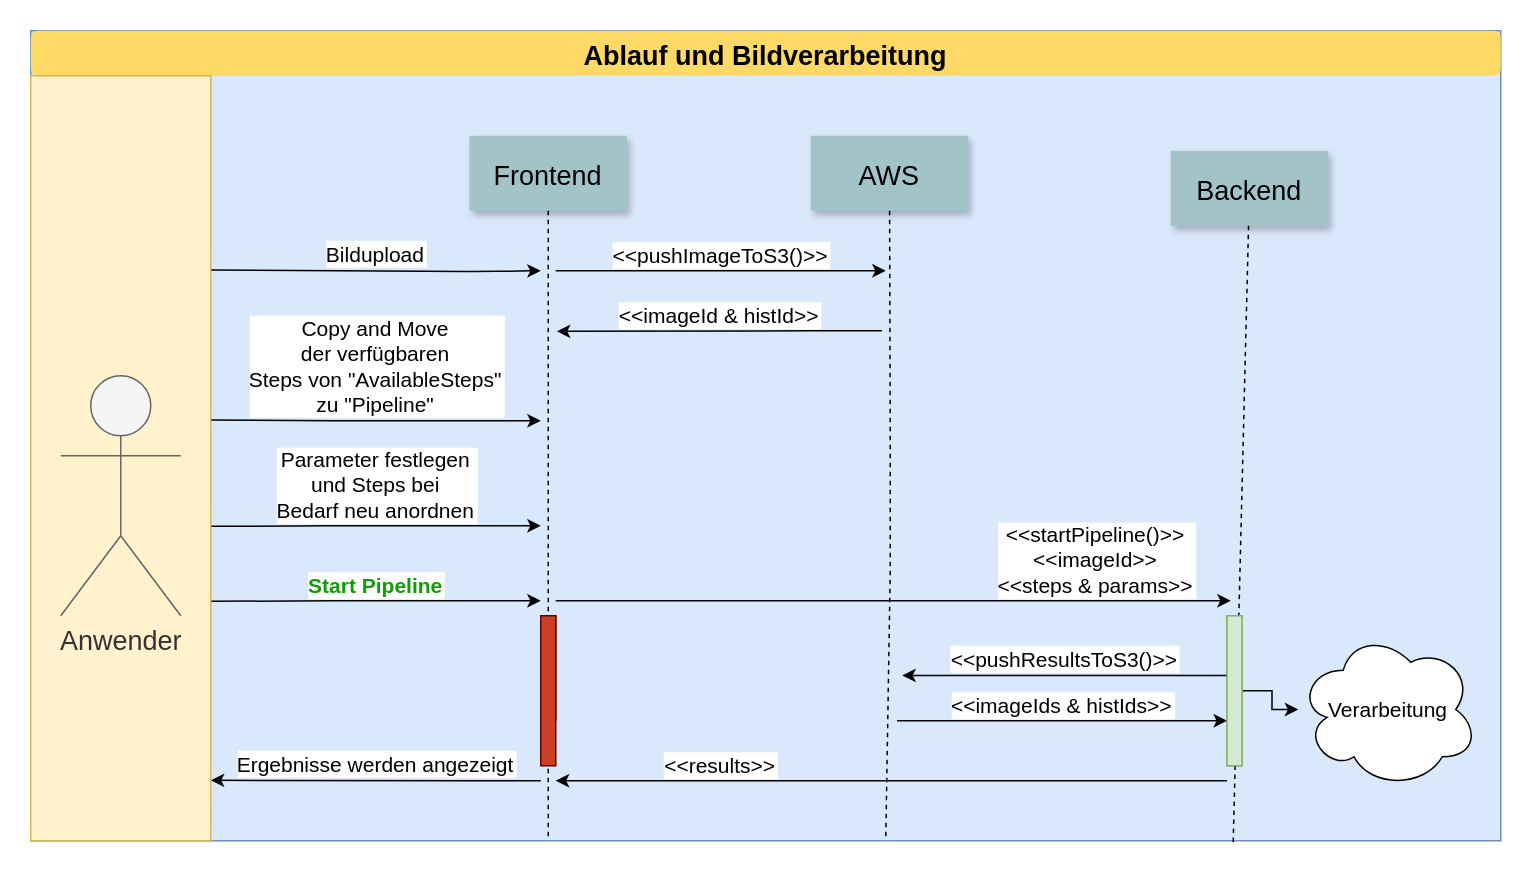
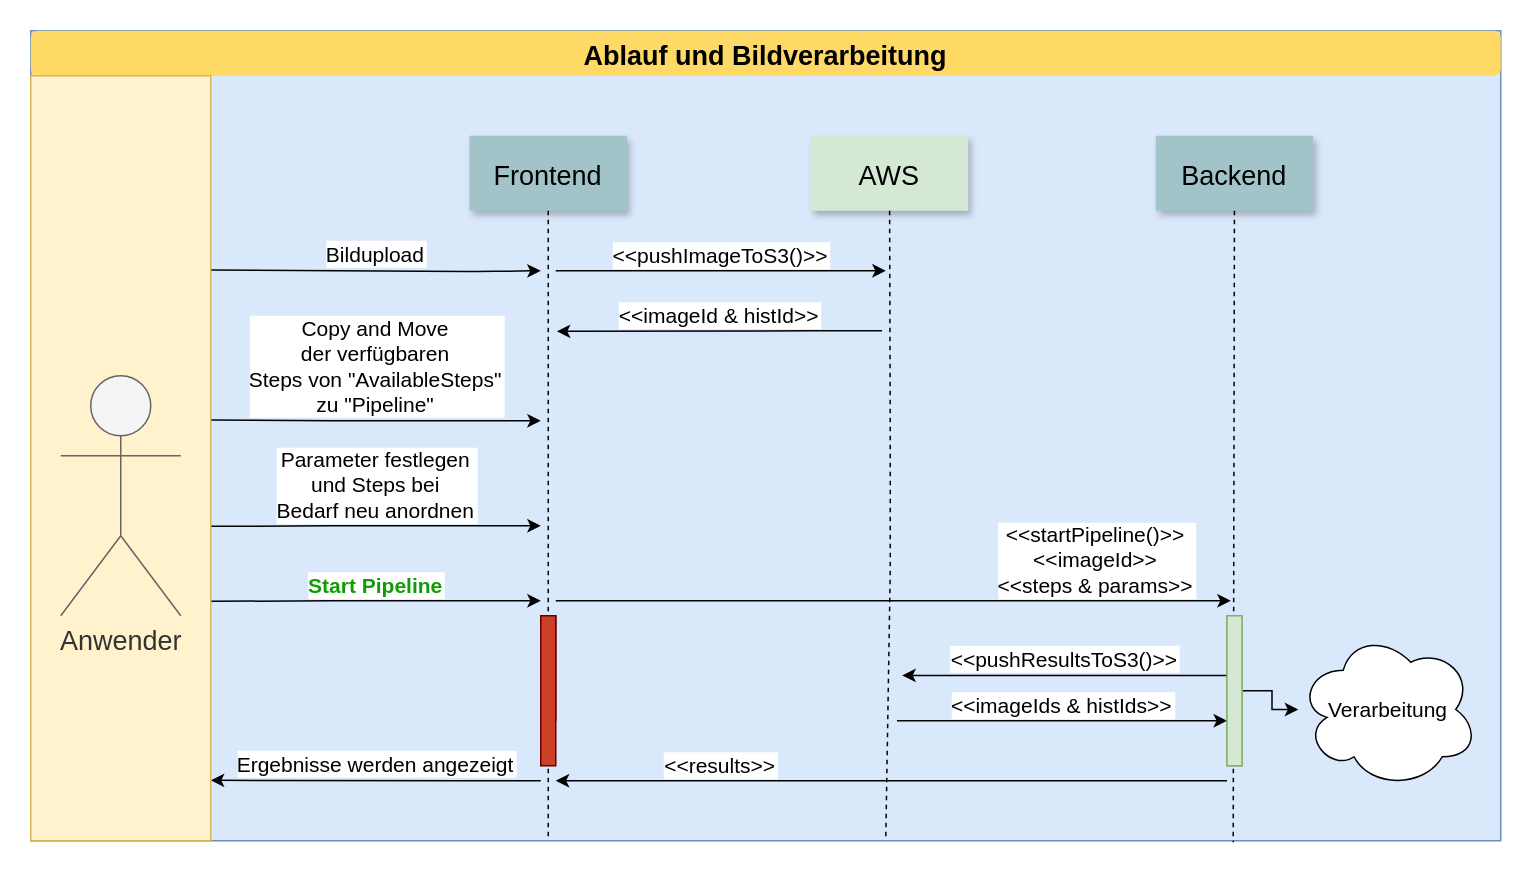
  <mxCell id="0" />
  <mxCell id="1" parent="0" />
  <mxCell id="2" value="" style="rounded=0;whiteSpace=wrap;html=1;fillColor=#dae8fc;strokeColor=#6c8ebf;" vertex="1" parent="1"><mxGeometry x="20" width="980" height="540" as="geometry" y="20" /></mxCell>
  <mxCell id="3" value="" style="fillColor=#CC4125;strokeColor=#660000" vertex="1" parent="1"><mxGeometry x="360" y="410" width="10" height="70" as="geometry" /></mxCell>
  <mxCell id="4" value="Copy and Move&#10;der verfügbaren&#10;Steps von &quot;AvailableSteps&quot;&#10;zu &quot;Pipeline&quot;" style="edgeStyle=none;verticalLabelPosition=top;verticalAlign=bottom;labelPosition=left;align=center;exitX=1;exitY=0.45;exitDx=0;exitDy=0;exitPerimeter=0;fontSize=14;" edge="1" parent="1" source="27"><mxGeometry x="10" y="10" width="100" height="100" as="geometry"><mxPoint x="179.71" y="280.4" as="sourcePoint" /><mxPoint x="360" y="280" as="targetPoint" /><Array as="points"><mxPoint x="230" y="280" /></Array><mxPoint as="offset" /></mxGeometry></mxCell>
  <mxCell id="5" value="Frontend" style="shadow=1;fillColor=#A2C4C9;strokeColor=none;fontSize=18;" vertex="1" parent="1"><mxGeometry x="312.5" y="90" width="105" height="50" as="geometry" /></mxCell>
- <mxCell id="6" value="AWS" style="shadow=1;fillColor=#A2C4C9;strokeColor=none;fontSize=18;" vertex="1" parent="1"><mxGeometry x="540" y="90" width="105" height="50" as="geometry" /></mxCell>
+ <mxCell id="6" value="AWS" style="shadow=1;fillColor=#d5e8d4;strokeColor=none;fontSize=18;" vertex="1" parent="1"><mxGeometry x="540" y="90" width="105" height="50" as="geometry" /></mxCell>
  <mxCell id="7" value="" style="edgeStyle=none;endArrow=none;dashed=1;" edge="1" parent="1" source="6"><mxGeometry x="282.335" y="175" width="100" height="100" as="geometry"><mxPoint x="507.259" y="140" as="sourcePoint" /><mxPoint x="590" y="560" as="targetPoint" /><Array as="points"><mxPoint x="593" y="290" /><mxPoint x="593" y="380" /></Array></mxGeometry></mxCell>
  <mxCell id="8" value="&lt;&lt;pushImageToS3()&gt;&gt;" style="edgeStyle=none;verticalLabelPosition=top;verticalAlign=bottom;fontSize=14;" edge="1" parent="1"><mxGeometry x="7.5" y="-20.5" width="100" height="100" as="geometry"><mxPoint x="370" y="180" as="sourcePoint" /><mxPoint x="590" y="180" as="targetPoint" /><mxPoint as="offset" /></mxGeometry></mxCell>
  <mxCell id="9" value="" style="edgeStyle=orthogonalEdgeStyle;rounded=0;orthogonalLoop=1;jettySize=auto;html=1;" edge="1" parent="1" source="10" target="20"><mxGeometry relative="1" as="geometry" /></mxCell>
  <mxCell id="10" value="" style="fillColor=#d5e8d4;strokeColor=#82b366;" vertex="1" parent="1"><mxGeometry x="817.5" y="410" width="10" height="100" as="geometry" /></mxCell>
- <mxCell id="11" value="Backend" style="shadow=1;fillColor=#A2C4C9;strokeColor=none;fontSize=18;" vertex="1" parent="1"><mxGeometry x="780" y="100" width="105" height="50" as="geometry" /></mxCell>
+ <mxCell id="11" value="Backend" style="shadow=1;fillColor=#A2C4C9;strokeColor=none;fontSize=18;" vertex="1" parent="1"><mxGeometry x="770" y="90" width="105" height="50" as="geometry" /></mxCell>
  <mxCell id="12" value="" style="edgeStyle=none;endArrow=none;dashed=1;entryX=0.818;entryY=1.002;entryDx=0;entryDy=0;entryPerimeter=0;" edge="1" parent="1" source="11" target="2"><mxGeometry x="624.488" y="185.0" width="100" height="100" as="geometry"><mxPoint x="834.653" y="140" as="sourcePoint" /><mxPoint x="821.91" y="600.4" as="targetPoint" /></mxGeometry></mxCell>
  <mxCell id="13" value="" style="edgeStyle=elbowEdgeStyle;elbow=horizontal;endArrow=none;dashed=1;entryX=0.352;entryY=0.997;entryDx=0;entryDy=0;entryPerimeter=0;" edge="1" parent="1" source="5" target="2"><mxGeometry x="240.0" y="320" width="100" height="100" as="geometry"><mxPoint x="390" y="440" as="sourcePoint" /><mxPoint x="366" y="560" as="targetPoint" /></mxGeometry></mxCell>
  <mxCell id="14" value="Ablauf und Bildverarbeitung" style="rounded=1;fontStyle=1;fillColor=#FFD966;strokeColor=none;fontSize=18;" vertex="1" parent="1"><mxGeometry x="20" width="980" height="30" as="geometry" y="20" /></mxCell>
  <mxCell id="15" value="Bildupload" style="edgeStyle=none;verticalLabelPosition=top;verticalAlign=bottom;labelPosition=left;align=center;exitX=0.999;exitY=0.254;exitDx=0;exitDy=0;fontSize=14;exitPerimeter=0;" edge="1" parent="1" source="27"><mxGeometry x="10" y="10" width="100" height="100" as="geometry"><mxPoint x="179.71" y="180.4" as="sourcePoint" /><mxPoint x="360" y="180" as="targetPoint" /><Array as="points"><mxPoint x="320" y="180.5" /></Array><mxPoint as="offset" /></mxGeometry></mxCell>
  <mxCell id="16" value="&lt;&lt;imageId &amp; histId&gt;&gt;" style="edgeStyle=none;verticalLabelPosition=top;verticalAlign=bottom;entryX=0.172;entryY=0.238;entryDx=0;entryDy=0;entryPerimeter=0;fontSize=14;" edge="1" parent="1"><mxGeometry x="225" y="19.5" width="100" height="100" as="geometry"><mxPoint x="587.5" y="220" as="sourcePoint" /><mxPoint x="370.68" y="220.4" as="targetPoint" /><mxPoint as="offset" /><Array as="points"><mxPoint x="550" y="220" /></Array></mxGeometry></mxCell>
  <mxCell id="17" value="Parameter festlegen &#10;und Steps bei &#10;Bedarf neu anordnen" style="edgeStyle=none;verticalLabelPosition=top;verticalAlign=bottom;labelPosition=left;align=center;exitX=1.002;exitY=0.589;exitDx=0;exitDy=0;exitPerimeter=0;fontSize=14;" edge="1" parent="1" source="27"><mxGeometry x="10" y="80" width="100" height="100" as="geometry"><mxPoint x="180" y="350" as="sourcePoint" /><mxPoint x="360" y="350" as="targetPoint" /><Array as="points"><mxPoint x="230" y="350" /></Array><mxPoint as="offset" /></mxGeometry></mxCell>
  <mxCell id="18" value="Start Pipeline" style="edgeStyle=none;verticalLabelPosition=top;verticalAlign=bottom;labelPosition=left;align=center;exitX=1.002;exitY=0.687;exitDx=0;exitDy=0;exitPerimeter=0;fontColor=#119c07;fontSize=14;fontStyle=1" edge="1" parent="1" source="27"><mxGeometry x="10" y="130" width="100" height="100" as="geometry"><mxPoint x="180" y="400" as="sourcePoint" /><mxPoint x="360" y="400" as="targetPoint" /><Array as="points"><mxPoint x="230" y="400" /></Array><mxPoint as="offset" /></mxGeometry></mxCell>
  <mxCell id="19" value="&lt;&lt;startPipeline()&gt;&gt;&#10;&lt;&lt;imageId&gt;&gt;&#10;&lt;&lt;steps &amp; params&gt;&gt;" style="edgeStyle=none;verticalLabelPosition=top;verticalAlign=bottom;fontSize=14;" edge="1" parent="1"><mxGeometry x="10" y="10" width="100" height="100" as="geometry"><mxPoint x="370" y="400" as="sourcePoint" /><mxPoint x="820" y="400" as="targetPoint" /><mxPoint x="135" as="offset" /></mxGeometry></mxCell>
  <mxCell id="20" value="&lt;font style=&quot;font-size: 14px;&quot;&gt;Verarbeitung&lt;/font&gt;" style="ellipse;shape=cloud;whiteSpace=wrap;html=1;" vertex="1" parent="1"><mxGeometry x="865" y="420" width="120" height="105" as="geometry" /></mxCell>
  <mxCell id="21" value="&lt;&lt;pushResultsToS3()&gt;&gt;" style="edgeStyle=none;verticalLabelPosition=top;verticalAlign=bottom;entryX=0.172;entryY=0.238;entryDx=0;entryDy=0;entryPerimeter=0;fontSize=14;" edge="1" parent="1"><mxGeometry x="455" y="249.27" width="100" height="100" as="geometry"><mxPoint x="817.5" y="449.77" as="sourcePoint" /><mxPoint x="601" y="449.77" as="targetPoint" /><mxPoint as="offset" /><Array as="points"><mxPoint x="780" y="449.77" /></Array></mxGeometry></mxCell>
  <mxCell id="22" value="&lt;&lt;imageIds &amp; histIds&gt;&gt;" style="edgeStyle=none;verticalLabelPosition=top;verticalAlign=bottom;fontSize=14;" edge="1" parent="1"><mxGeometry width="100" height="100" as="geometry"><mxPoint x="597.5" y="480" as="sourcePoint" /><mxPoint x="817.5" y="480" as="targetPoint" /><mxPoint as="offset" /></mxGeometry></mxCell>
  <mxCell id="23" value="&lt;&lt;results&gt;&gt;" style="edgeStyle=none;verticalLabelPosition=top;verticalAlign=bottom;fontSize=14;" edge="1" parent="1"><mxGeometry x="10" y="10" width="100" height="100" as="geometry"><mxPoint x="817.5" y="520" as="sourcePoint" /><mxPoint x="370" y="520" as="targetPoint" /><mxPoint x="-114" as="offset" /><Array as="points"><mxPoint x="780" y="520" /></Array></mxGeometry></mxCell>
  <mxCell id="24" value="" style="fillColor=#CC4125;strokeColor=#660000" vertex="1" parent="1"><mxGeometry x="360" y="410" width="10" height="100" as="geometry" /></mxCell>
  <mxCell id="25" value="" style="fillColor=#d5e8d4;strokeColor=#82b366;" vertex="1" parent="1"><mxGeometry x="817.5" y="410" width="10" height="100" as="geometry" /></mxCell>
  <mxCell id="26" value="Ergebnisse werden angezeigt" style="edgeStyle=none;verticalLabelPosition=top;verticalAlign=bottom;entryX=1;entryY=0.921;entryDx=0;entryDy=0;entryPerimeter=0;fontSize=14;" edge="1" parent="1" target="27"><mxGeometry x="-2.5" y="319.5" width="100" height="100" as="geometry"><mxPoint x="360" y="520" as="sourcePoint" /><mxPoint x="180" y="520" as="targetPoint" /><mxPoint as="offset" /><Array as="points"><mxPoint x="322.5" y="520" /></Array></mxGeometry></mxCell>
  <mxCell id="27" value="" style="rounded=0;whiteSpace=wrap;html=1;fillColor=#fff2cc;strokeColor=#d6b656;" vertex="1" parent="1"><mxGeometry x="20" y="50" width="120" height="510" as="geometry" /></mxCell>
  <mxCell id="28" value="&lt;font style=&quot;font-size: 18px;&quot;&gt;Anwender&lt;/font&gt;" style="shape=umlActor;verticalLabelPosition=bottom;verticalAlign=top;html=1;outlineConnect=0;fillColor=#f5f5f5;fontColor=#333333;strokeColor=#666666;" vertex="1" parent="1"><mxGeometry x="40" y="250" width="80" height="160" as="geometry" /></mxCell>
